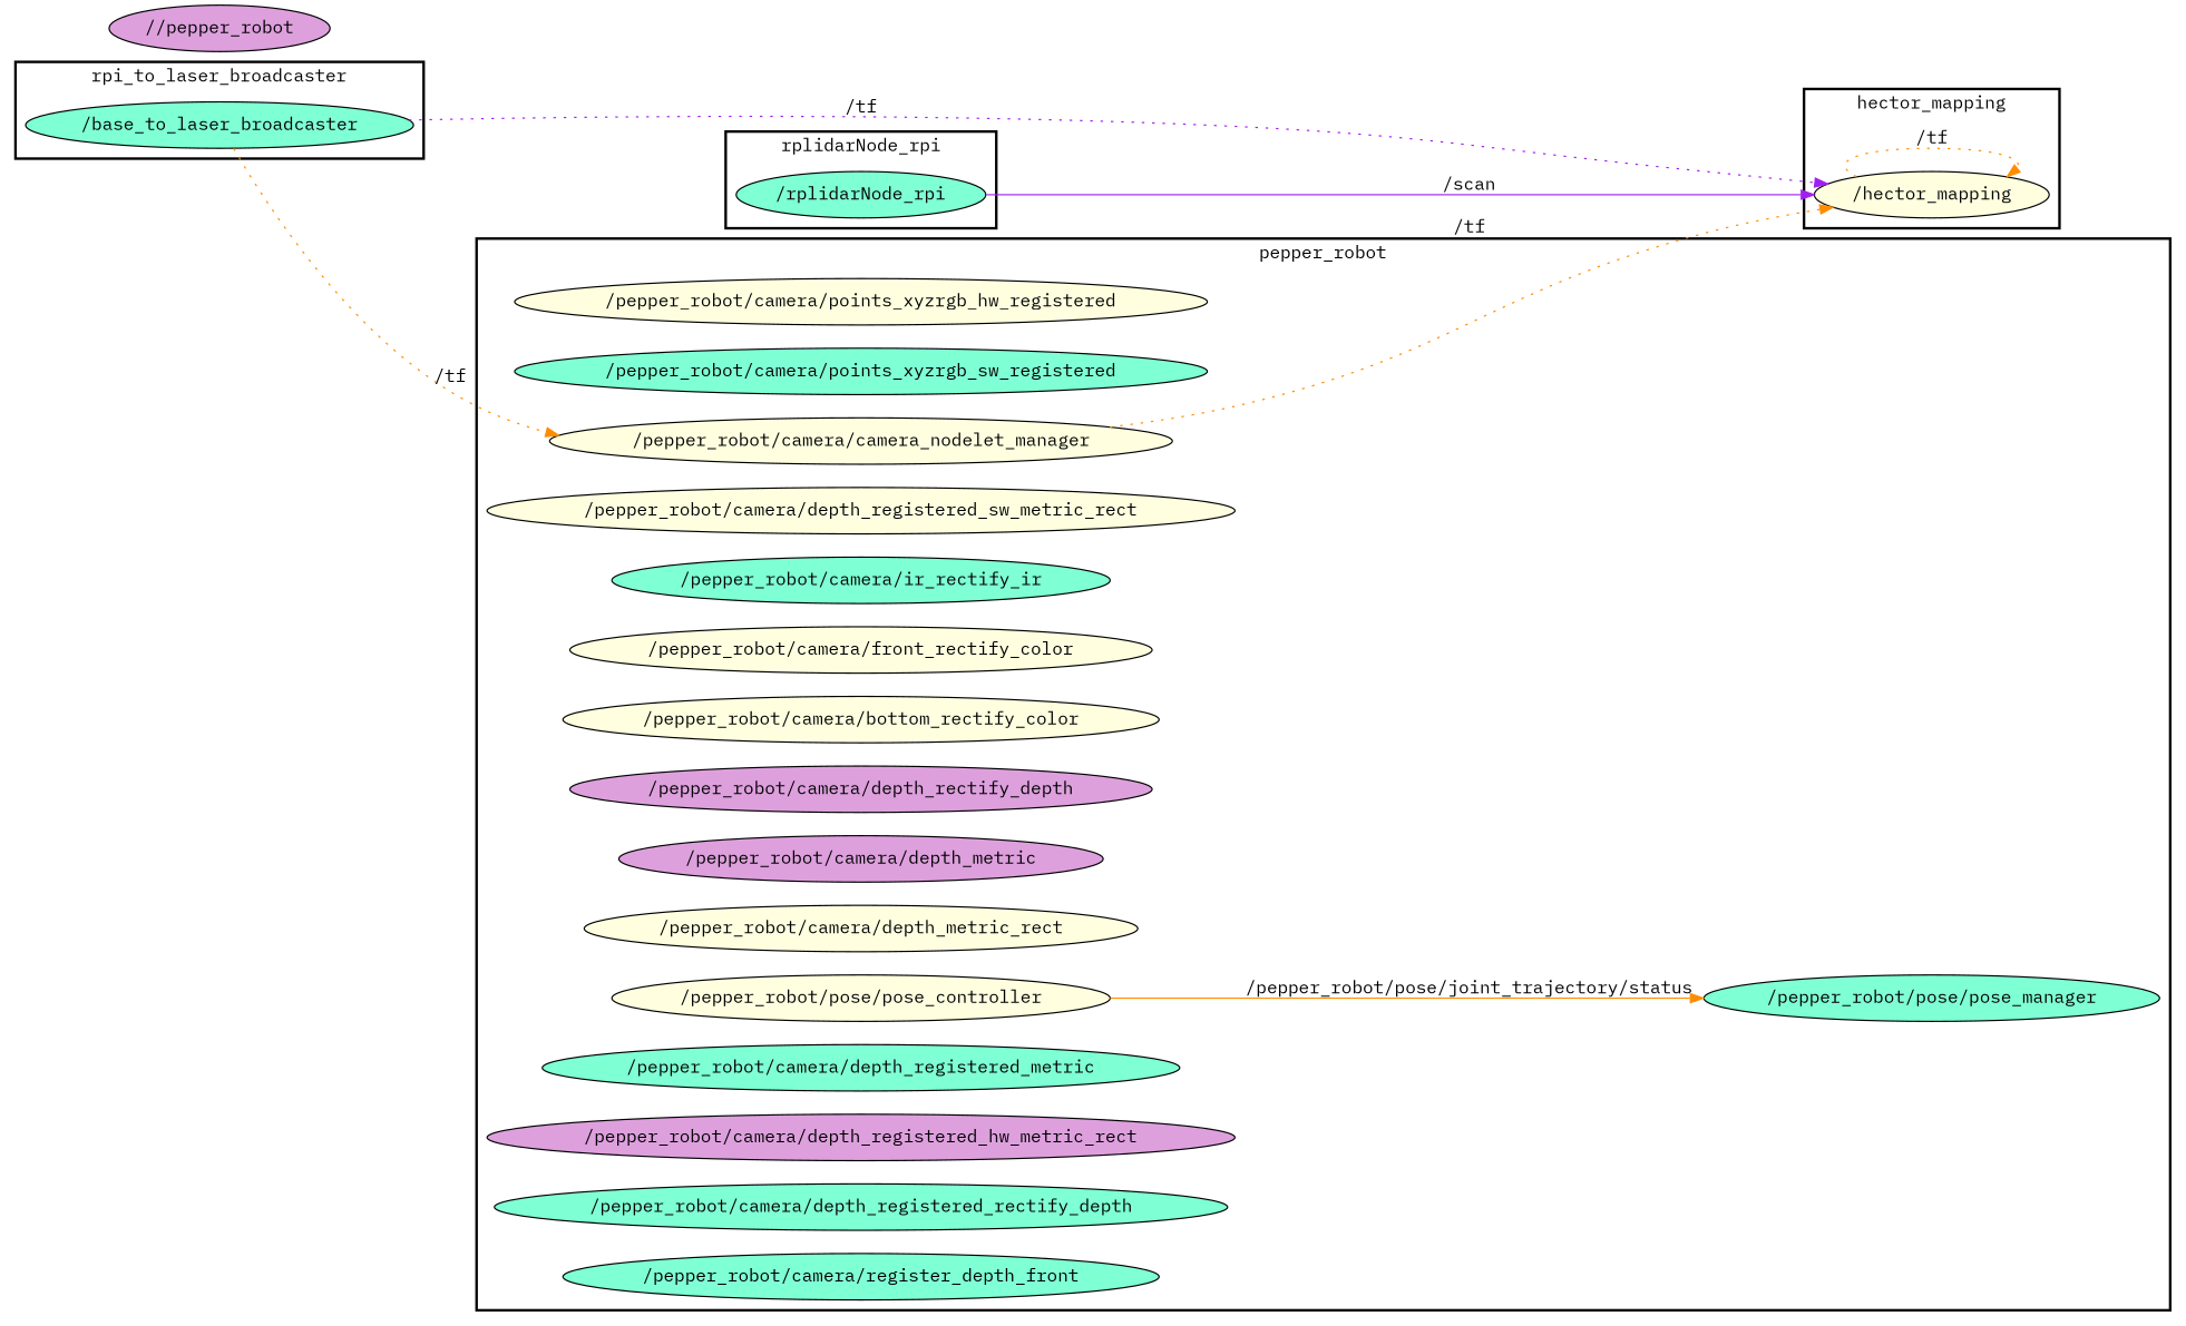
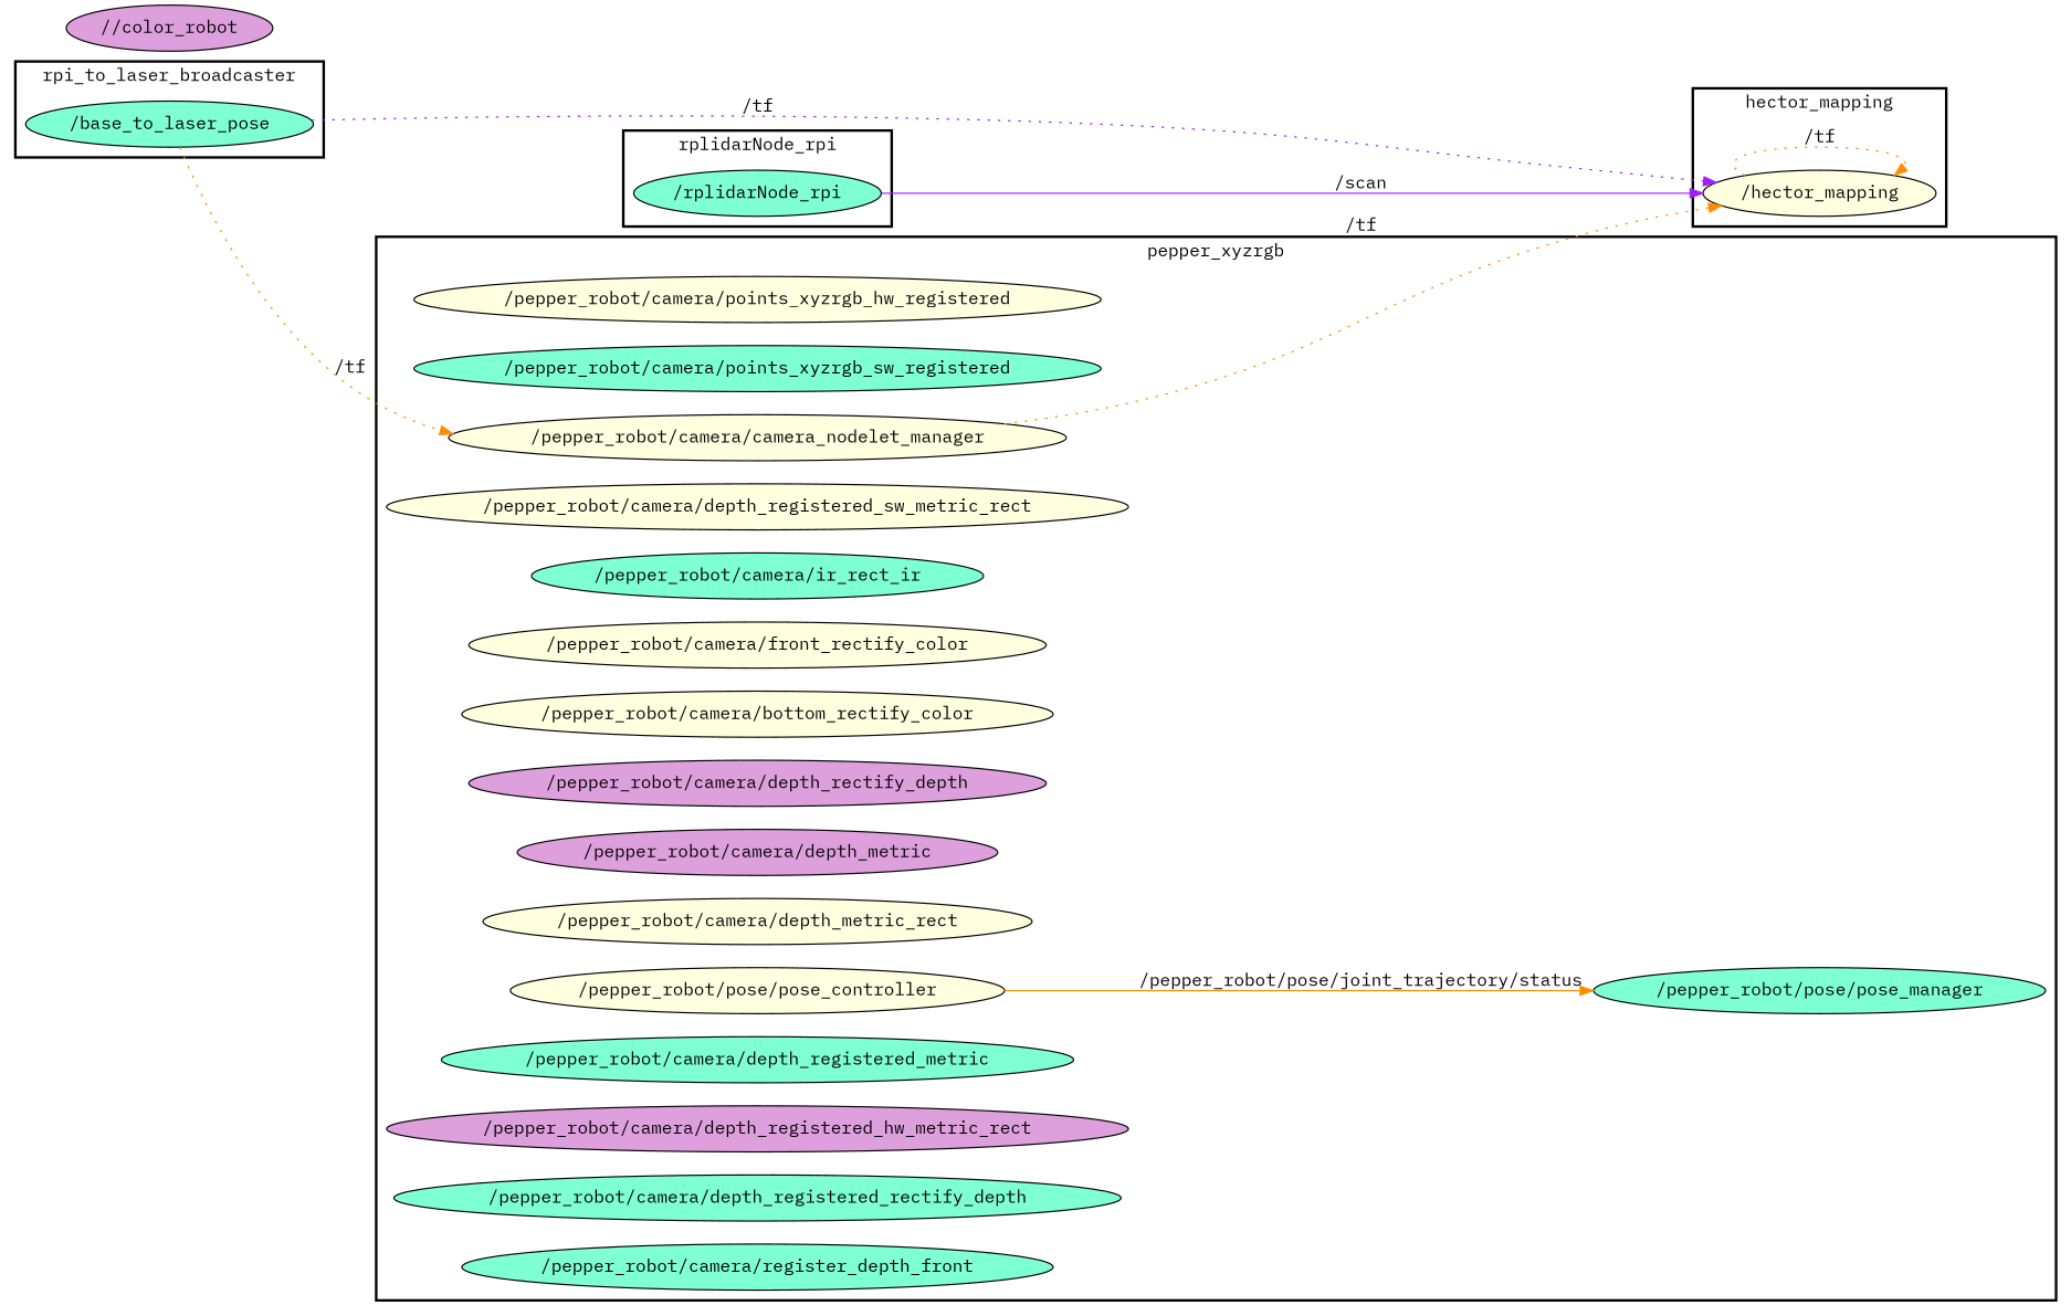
  digraph {
    compound=True
    fontname="IBM Plex Mono"
    rank=same
    rankdir=LR
    ranksep=0.2
    node [fillcolor=lightyellow fontname="IBM Plex Mono" shape=ellipse style=filled]
    edge [color=darkorange fontname="IBM Plex Mono" penwidth=1 style=dotted]
    n1 [height=0.5 label="/pepper_robot/camera/points_xyzrgb_hw_registered" width=5.4162]
    n2 [fillcolor=aquamarine height=0.5 label="/pepper_robot/camera/points_xyzrgb_sw_registered" width=5.3981]
    n3 [fillcolor=aquamarine height=0.5 label="/pepper_robot/pose/pose_manager" width=3.665]
    n4 [height=0.5 label="/pepper_robot/pose/pose_controller" width=3.7733]
    n5 [height=0.5 label="/pepper_robot/camera/depth_registered_sw_metric_rect" width=5.7773]
-   n6 [fillcolor=aquamarine height=0.5 label="/pepper_robot/camera/ir_rectify_ir" width=3.7011]
+   n6 [fillcolor=aquamarine height=0.5 label="/pepper_robot/camera/ir_rect_ir" width=3.7011]
    n7 [height=0.5 label="/pepper_robot/camera/front_rectify_color" width=4.3691]
    n8 [height=0.5 label="/pepper_robot/camera/bottom_rectify_color" width=4.6038]
    n9 [fillcolor=plum height=0.5 label="/pepper_robot/camera/depth_rectify_depth" width=4.4774]
    n10 [fillcolor=plum height=0.5 label="/pepper_robot/camera/depth_metric" width=3.8274]
    n11 [height=0.5 label="/pepper_robot/camera/depth_metric_rect" width=4.3149]
    n12 [height=0.5 label="/pepper_robot/camera/camera_nodelet_manager" width=5.0551]
    n13 [fillcolor=aquamarine height=0.5 label="/pepper_robot/camera/depth_registered_metric" width=4.9107]
    n14 [fillcolor=plum height=0.5 label="/pepper_robot/camera/depth_registered_hw_metric_rect" width=5.8134]
    n15 [fillcolor=aquamarine height=0.5 label="/pepper_robot/camera/depth_registered_rectify_depth" width=5.5606]
    n16 [fillcolor=aquamarine height=0.5 label="/pepper_robot/camera/register_depth_front" width=4.5135]
    n17 [height=0.5 label="/hector_mapping" width=1.9679]
    n18 [fillcolor=aquamarine height=0.5 label="/rplidarNode_rpi" width=1.9318]
-   n19 [fillcolor=aquamarine height=0.5 label="/base_to_laser_broadcaster" width=2.9428]
-   n20 [fillcolor=plum height=0.5 label="//pepper_robot" width=1.7332]
+   n19 [fillcolor=aquamarine height=0.5 label="/base_to_laser_pose" width=2.9428]
+   n20 [fillcolor=plum height=0.5 label="//color_robot" width=1.7332]
    subgraph cluster_1 {
-     label=pepper_robot
+     label=pepper_xyzrgb
      style=bold
      n1
      n2
      n3
      n4
      n5
      n6
      n7
      n8
      n9
      n10
      n11
      n12
      n13
      n14
      n15
      n16
    }
    subgraph cluster_2 {
      label=hector_mapping
      style=bold
      n17
    }
    subgraph cluster_3 {
      label=rplidarNode_rpi
      style=bold
      n18
    }
    subgraph cluster_4 {
      label=rpi_to_laser_broadcaster
      style=bold
      n19
    }
    n4 -> n3 [label="/pepper_robot/pose/joint_trajectory/status" style=bold]
    n12 -> n17 [label="/tf"]
    n17 -> n17 [label="/tf"]
    n18 -> n17 [color=purple label="/scan" style=bold]
    n19 -> n12 [label="/tf"]
    n19 -> n17 [color=purple label="/tf"]
  }
